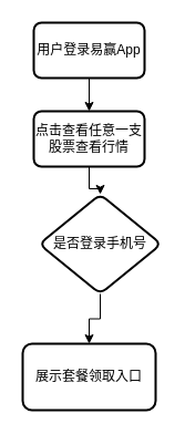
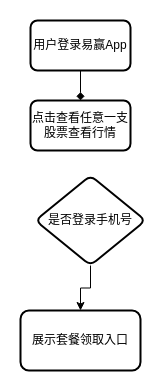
  <mxCell id="0" />
  <mxCell id="1" parent="0" />
- <mxCell id="2" value="" style="edgeStyle=orthogonalEdgeStyle;rounded=0;orthogonalLoop=1;jettySize=auto;html=1;" edge="1" parent="1" source="3" target="5"><mxGeometry relative="1" as="geometry" /></mxCell>
+ <mxCell id="2" value="" style="edgeStyle=orthogonalEdgeStyle;rounded=0;orthogonalLoop=1;jettySize=auto;html=1;endArrow=diamond;" edge="1" parent="1" source="3" target="5"><mxGeometry relative="1" as="geometry" /></mxCell>
  <mxCell id="3" value="用户登录易赢App" style="rounded=1;whiteSpace=wrap;html=1;absoluteArcSize=1;arcSize=14;strokeWidth=2;" vertex="1" parent="1"><mxGeometry x="30" y="20" width="100" height="50" as="geometry" /></mxCell>
- <mxCell id="4" value="" style="edgeStyle=orthogonalEdgeStyle;rounded=0;orthogonalLoop=1;jettySize=auto;html=1;" edge="1" parent="1" source="5" target="7"><mxGeometry relative="1" as="geometry" /></mxCell>
  <mxCell id="5" value="点击查看任意一支股票查看行情" style="rounded=1;whiteSpace=wrap;html=1;absoluteArcSize=1;arcSize=14;strokeWidth=2;" vertex="1" parent="1"><mxGeometry x="30" y="100" width="100" height="50" as="geometry" /></mxCell>
  <mxCell id="6" value="" style="edgeStyle=orthogonalEdgeStyle;rounded=0;orthogonalLoop=1;jettySize=auto;html=1;" edge="1" parent="1" source="7" target="8"><mxGeometry relative="1" as="geometry" /></mxCell>
  <mxCell id="7" value="是否登录手机号" style="rhombus;whiteSpace=wrap;html=1;rounded=1;arcSize=14;strokeWidth=2;" vertex="1" parent="1"><mxGeometry x="35" y="175" width="110" height="90" as="geometry" /></mxCell>
  <mxCell id="8" value="展示套餐领取入口" style="whiteSpace=wrap;html=1;rounded=1;arcSize=14;strokeWidth=2;" vertex="1" parent="1"><mxGeometry x="20" y="310" width="120" height="60" as="geometry" /></mxCell>
